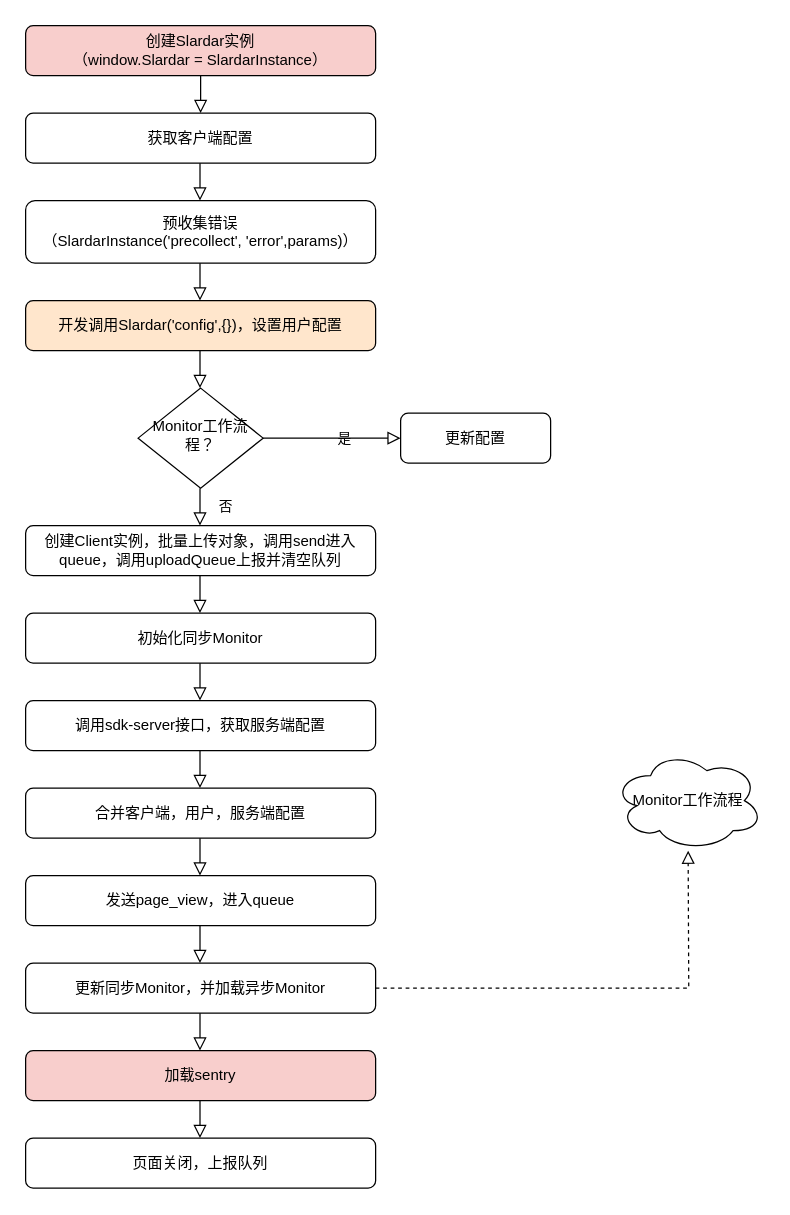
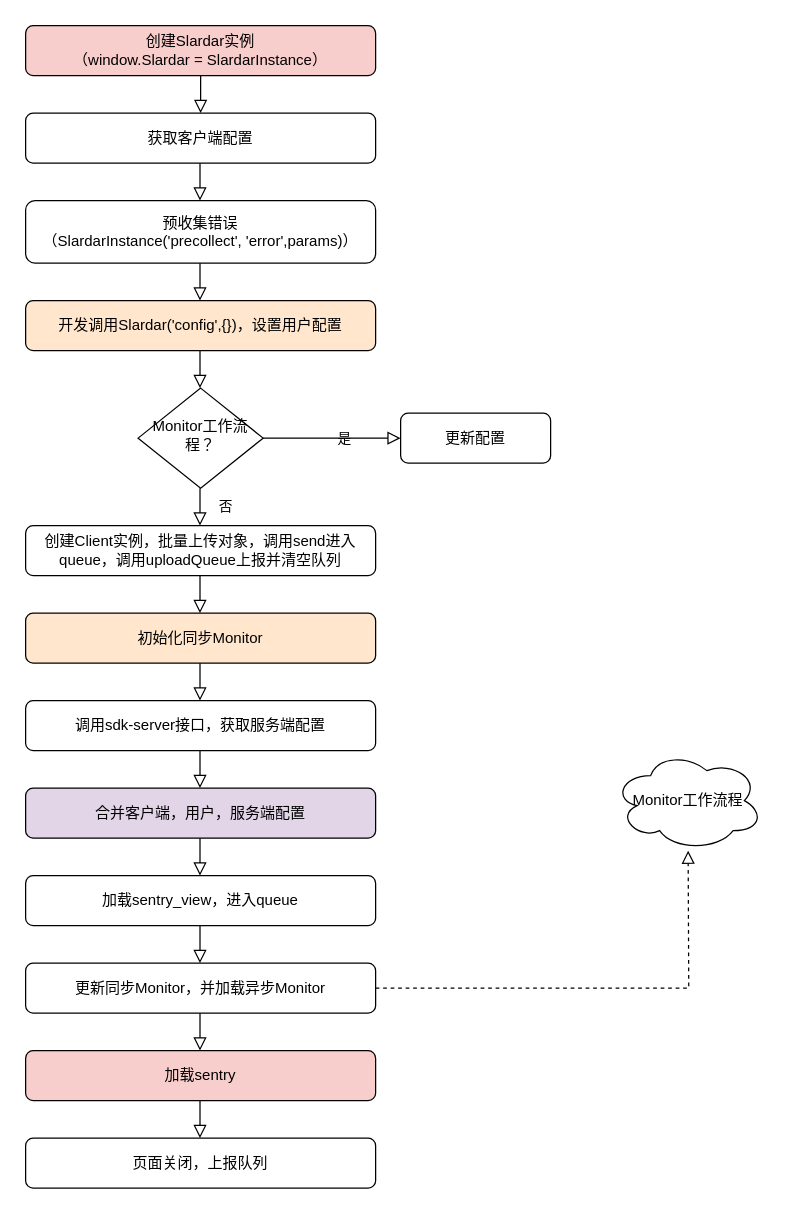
  <mxCell id="0" />
  <mxCell id="1" parent="0" />
  <mxCell id="2" value="" style="rounded=0;html=1;jettySize=auto;orthogonalLoop=1;fontSize=11;endArrow=block;endFill=0;endSize=8;strokeWidth=1;shadow=0;labelBackgroundColor=none;edgeStyle=orthogonalEdgeStyle;" parent="1" source="3" edge="1"><mxGeometry relative="1" as="geometry"><mxPoint x="160" y="90" as="targetPoint" /></mxGeometry></mxCell>
  <mxCell id="3" value="创建Slardar实例&lt;br&gt;（window.Slardar = SlardarInstance）" style="rounded=1;whiteSpace=wrap;html=1;fontSize=12;glass=0;strokeWidth=1;shadow=0;fillColor=#f8cecc;" parent="1" vertex="1"><mxGeometry x="20" y="20" width="280" height="40" as="geometry" /></mxCell>
  <mxCell id="4" value="预收集错误&lt;br&gt;（SlardarInstance('precollect', 'error',params)）" style="rounded=1;whiteSpace=wrap;html=1;fontSize=12;glass=0;strokeWidth=1;shadow=0;" vertex="1" parent="1"><mxGeometry x="20" y="160" width="280" height="50" as="geometry" /></mxCell>
  <mxCell id="5" value="获取客户端配置" style="rounded=1;whiteSpace=wrap;html=1;fontSize=12;glass=0;strokeWidth=1;shadow=0;" vertex="1" parent="1"><mxGeometry x="20" y="90" width="280" height="40" as="geometry" /></mxCell>
  <mxCell id="6" value="" style="rounded=0;html=1;jettySize=auto;orthogonalLoop=1;fontSize=11;endArrow=block;endFill=0;endSize=8;strokeWidth=1;shadow=0;labelBackgroundColor=none;edgeStyle=orthogonalEdgeStyle;" edge="1" parent="1"><mxGeometry relative="1" as="geometry"><mxPoint x="159.5" y="130" as="sourcePoint" /><mxPoint x="159.5" y="160" as="targetPoint" /></mxGeometry></mxCell>
  <mxCell id="7" value="开发调用Slardar('config',{})，设置用户配置" style="rounded=1;whiteSpace=wrap;html=1;fontSize=12;glass=0;strokeWidth=1;shadow=0;fillColor=#ffe6cc;" vertex="1" parent="1"><mxGeometry x="20" y="240" width="280" height="40" as="geometry" /></mxCell>
  <mxCell id="8" value="" style="rounded=0;html=1;jettySize=auto;orthogonalLoop=1;fontSize=11;endArrow=block;endFill=0;endSize=8;strokeWidth=1;shadow=0;labelBackgroundColor=none;edgeStyle=orthogonalEdgeStyle;" edge="1" parent="1"><mxGeometry relative="1" as="geometry"><mxPoint x="159.5" y="210" as="sourcePoint" /><mxPoint x="159.5" y="240" as="targetPoint" /></mxGeometry></mxCell>
  <mxCell id="9" value="" style="rounded=0;html=1;jettySize=auto;orthogonalLoop=1;fontSize=11;endArrow=block;endFill=0;endSize=8;strokeWidth=1;shadow=0;labelBackgroundColor=none;edgeStyle=orthogonalEdgeStyle;" edge="1" parent="1"><mxGeometry relative="1" as="geometry"><mxPoint x="159.5" y="280" as="sourcePoint" /><mxPoint x="159.5" y="310" as="targetPoint" /></mxGeometry></mxCell>
  <mxCell id="10" value="Monitor工作流程？" style="rhombus;whiteSpace=wrap;html=1;shadow=0;fontFamily=Helvetica;fontSize=12;align=center;strokeWidth=1;spacing=6;spacingTop=-4;" vertex="1" parent="1"><mxGeometry x="110" y="310" width="100" height="80" as="geometry" /></mxCell>
  <mxCell id="11" value="否" style="rounded=0;html=1;jettySize=auto;orthogonalLoop=1;fontSize=11;endArrow=block;endFill=0;endSize=8;strokeWidth=1;shadow=0;labelBackgroundColor=none;edgeStyle=orthogonalEdgeStyle;" edge="1" parent="1"><mxGeometry y="20" relative="1" as="geometry"><mxPoint as="offset" /><mxPoint x="159.5" y="390" as="sourcePoint" /><mxPoint x="159.5" y="420" as="targetPoint" /></mxGeometry></mxCell>
  <mxCell id="12" value="是" style="edgeStyle=orthogonalEdgeStyle;rounded=0;html=1;jettySize=auto;orthogonalLoop=1;fontSize=11;endArrow=block;endFill=0;endSize=8;strokeWidth=1;shadow=0;labelBackgroundColor=none;exitX=1;exitY=0.5;exitDx=0;exitDy=0;" edge="1" parent="1" source="10"><mxGeometry y="10" relative="1" as="geometry"><mxPoint as="offset" /><mxPoint x="280" y="349.5" as="sourcePoint" /><mxPoint x="320" y="350" as="targetPoint" /><Array as="points" /></mxGeometry></mxCell>
  <mxCell id="13" value="更新配置" style="rounded=1;whiteSpace=wrap;html=1;fontSize=12;glass=0;strokeWidth=1;shadow=0;" vertex="1" parent="1"><mxGeometry x="320" y="330" width="120" height="40" as="geometry" /></mxCell>
  <mxCell id="14" value="创建Client实例，批量上传对象，调用send进入queue，调用uploadQueue上报并清空队列" style="rounded=1;whiteSpace=wrap;html=1;fontSize=12;glass=0;strokeWidth=1;shadow=0;" vertex="1" parent="1"><mxGeometry x="20" y="420" width="280" height="40" as="geometry" /></mxCell>
  <mxCell id="15" value="" style="rounded=0;html=1;jettySize=auto;orthogonalLoop=1;fontSize=11;endArrow=block;endFill=0;endSize=8;strokeWidth=1;shadow=0;labelBackgroundColor=none;edgeStyle=orthogonalEdgeStyle;" edge="1" parent="1"><mxGeometry y="20" relative="1" as="geometry"><mxPoint as="offset" /><mxPoint x="159.5" y="460" as="sourcePoint" /><mxPoint x="159.5" y="490" as="targetPoint" /></mxGeometry></mxCell>
- <mxCell id="16" value="初始化同步Monitor" style="rounded=1;whiteSpace=wrap;html=1;fontSize=12;glass=0;strokeWidth=1;shadow=0;" vertex="1" parent="1"><mxGeometry x="20" y="490" width="280" height="40" as="geometry" /></mxCell>
+ <mxCell id="16" value="初始化同步Monitor" style="rounded=1;whiteSpace=wrap;html=1;fontSize=12;glass=0;strokeWidth=1;shadow=0;fillColor=#ffe6cc;" vertex="1" parent="1"><mxGeometry x="20" y="490" width="280" height="40" as="geometry" /></mxCell>
  <mxCell id="17" value="" style="rounded=0;html=1;jettySize=auto;orthogonalLoop=1;fontSize=11;endArrow=block;endFill=0;endSize=8;strokeWidth=1;shadow=0;labelBackgroundColor=none;edgeStyle=orthogonalEdgeStyle;" edge="1" parent="1"><mxGeometry y="20" relative="1" as="geometry"><mxPoint as="offset" /><mxPoint x="159.5" y="530" as="sourcePoint" /><mxPoint x="159.5" y="560" as="targetPoint" /></mxGeometry></mxCell>
  <mxCell id="18" value="调用sdk-server接口，获取服务端配置" style="rounded=1;whiteSpace=wrap;html=1;fontSize=12;glass=0;strokeWidth=1;shadow=0;" vertex="1" parent="1"><mxGeometry x="20" y="560" width="280" height="40" as="geometry" /></mxCell>
  <mxCell id="19" value="" style="rounded=0;html=1;jettySize=auto;orthogonalLoop=1;fontSize=11;endArrow=block;endFill=0;endSize=8;strokeWidth=1;shadow=0;labelBackgroundColor=none;edgeStyle=orthogonalEdgeStyle;" edge="1" parent="1"><mxGeometry y="20" relative="1" as="geometry"><mxPoint as="offset" /><mxPoint x="159.5" y="600" as="sourcePoint" /><mxPoint x="159.5" y="630" as="targetPoint" /></mxGeometry></mxCell>
- <mxCell id="20" value="合并客户端，用户，服务端配置" style="rounded=1;whiteSpace=wrap;html=1;fontSize=12;glass=0;strokeWidth=1;shadow=0;" vertex="1" parent="1"><mxGeometry x="20" y="630" width="280" height="40" as="geometry" /></mxCell>
+ <mxCell id="20" value="合并客户端，用户，服务端配置" style="rounded=1;whiteSpace=wrap;html=1;fontSize=12;glass=0;strokeWidth=1;shadow=0;fillColor=#e1d5e7;" vertex="1" parent="1"><mxGeometry x="20" y="630" width="280" height="40" as="geometry" /></mxCell>
  <mxCell id="21" value="" style="rounded=0;html=1;jettySize=auto;orthogonalLoop=1;fontSize=11;endArrow=block;endFill=0;endSize=8;strokeWidth=1;shadow=0;labelBackgroundColor=none;edgeStyle=orthogonalEdgeStyle;" edge="1" parent="1"><mxGeometry y="20" relative="1" as="geometry"><mxPoint as="offset" /><mxPoint x="159.5" y="670" as="sourcePoint" /><mxPoint x="159.5" y="700" as="targetPoint" /></mxGeometry></mxCell>
- <mxCell id="22" value="发送page_view，进入queue" style="rounded=1;whiteSpace=wrap;html=1;fontSize=12;glass=0;strokeWidth=1;shadow=0;" vertex="1" parent="1"><mxGeometry x="20" y="700" width="280" height="40" as="geometry" /></mxCell>
+ <mxCell id="22" value="加载sentry_view，进入queue" style="rounded=1;whiteSpace=wrap;html=1;fontSize=12;glass=0;strokeWidth=1;shadow=0;" vertex="1" parent="1"><mxGeometry x="20" y="700" width="280" height="40" as="geometry" /></mxCell>
  <mxCell id="23" value="" style="rounded=0;html=1;jettySize=auto;orthogonalLoop=1;fontSize=11;endArrow=block;endFill=0;endSize=8;strokeWidth=1;shadow=0;labelBackgroundColor=none;edgeStyle=orthogonalEdgeStyle;" edge="1" parent="1"><mxGeometry y="20" relative="1" as="geometry"><mxPoint as="offset" /><mxPoint x="159.5" y="740" as="sourcePoint" /><mxPoint x="159.5" y="770" as="targetPoint" /></mxGeometry></mxCell>
  <mxCell id="24" style="edgeStyle=orthogonalEdgeStyle;rounded=0;orthogonalLoop=1;jettySize=auto;html=1;exitX=1;exitY=0.5;exitDx=0;exitDy=0;endArrow=block;endFill=0;endSize=8;dashed=1;" edge="1" parent="1" source="25"><mxGeometry relative="1" as="geometry"><mxPoint x="550" y="680" as="targetPoint" /></mxGeometry></mxCell>
  <mxCell id="25" value="更新同步Monitor，并加载异步Monitor" style="rounded=1;whiteSpace=wrap;html=1;fontSize=12;glass=0;strokeWidth=1;shadow=0;" vertex="1" parent="1"><mxGeometry x="20" y="770" width="280" height="40" as="geometry" /></mxCell>
  <mxCell id="26" value="" style="rounded=0;html=1;jettySize=auto;orthogonalLoop=1;fontSize=11;endArrow=block;endFill=0;endSize=8;strokeWidth=1;shadow=0;labelBackgroundColor=none;edgeStyle=orthogonalEdgeStyle;" edge="1" parent="1"><mxGeometry y="20" relative="1" as="geometry"><mxPoint as="offset" /><mxPoint x="159.5" y="810" as="sourcePoint" /><mxPoint x="159.5" y="840" as="targetPoint" /></mxGeometry></mxCell>
  <mxCell id="27" value="加载sentry" style="rounded=1;whiteSpace=wrap;html=1;fontSize=12;glass=0;strokeWidth=1;shadow=0;fillColor=#f8cecc;" vertex="1" parent="1"><mxGeometry x="20" y="840" width="280" height="40" as="geometry" /></mxCell>
  <mxCell id="28" value="页面关闭，上报队列" style="rounded=1;whiteSpace=wrap;html=1;fontSize=12;glass=0;strokeWidth=1;shadow=0;" vertex="1" parent="1"><mxGeometry x="20" y="910" width="280" height="40" as="geometry" /></mxCell>
  <mxCell id="29" value="" style="rounded=0;html=1;jettySize=auto;orthogonalLoop=1;fontSize=11;endArrow=block;endFill=0;endSize=8;strokeWidth=1;shadow=0;labelBackgroundColor=none;edgeStyle=orthogonalEdgeStyle;" edge="1" parent="1"><mxGeometry y="20" relative="1" as="geometry"><mxPoint as="offset" /><mxPoint x="159.5" y="880" as="sourcePoint" /><mxPoint x="159.5" y="910" as="targetPoint" /></mxGeometry></mxCell>
  <mxCell id="30" value="Monitor工作流程" style="ellipse;shape=cloud;whiteSpace=wrap;html=1;" vertex="1" parent="1"><mxGeometry x="490" y="600" width="120" height="80" as="geometry" /></mxCell>
